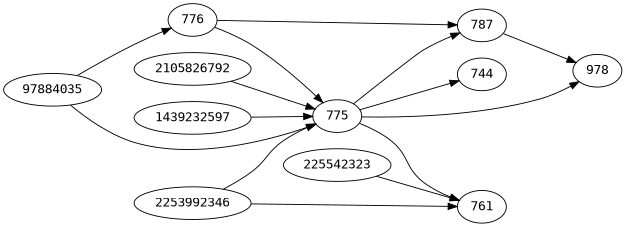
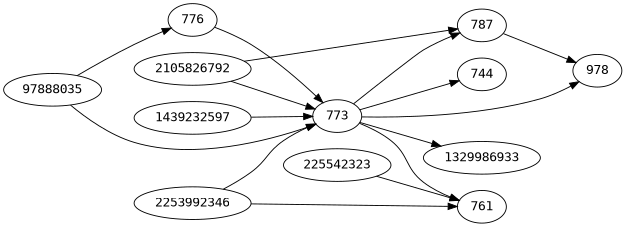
  strict digraph {
    fontname="DejaVu Sans Mono"
    rankdir=LR
    node [fontname="DejaVu Sans Mono"]
    edge [fontname="DejaVu Sans Mono"]
-   97884035
-   775
+   97884035 [label=97888035]
+   775 [label=773]
    776
    n4 [label=978]
    744
    n6 [label=787]
+   1329986933
    761
    2105826792
    225542323
    n11 [label=1439232597]
    2253992346
    97884035 -> 775
    97884035 -> 776
    775 -> n4
    775 -> 744
    775 -> n6
+   775 -> 1329986933
    775 -> 761
    776 -> 775
-   776 -> n6
+   2105826792 -> n6
    n6 -> n4
    2105826792 -> 775
    225542323 -> 761
    n11 -> 775
    2253992346 -> 775
    2253992346 -> 761
  }
